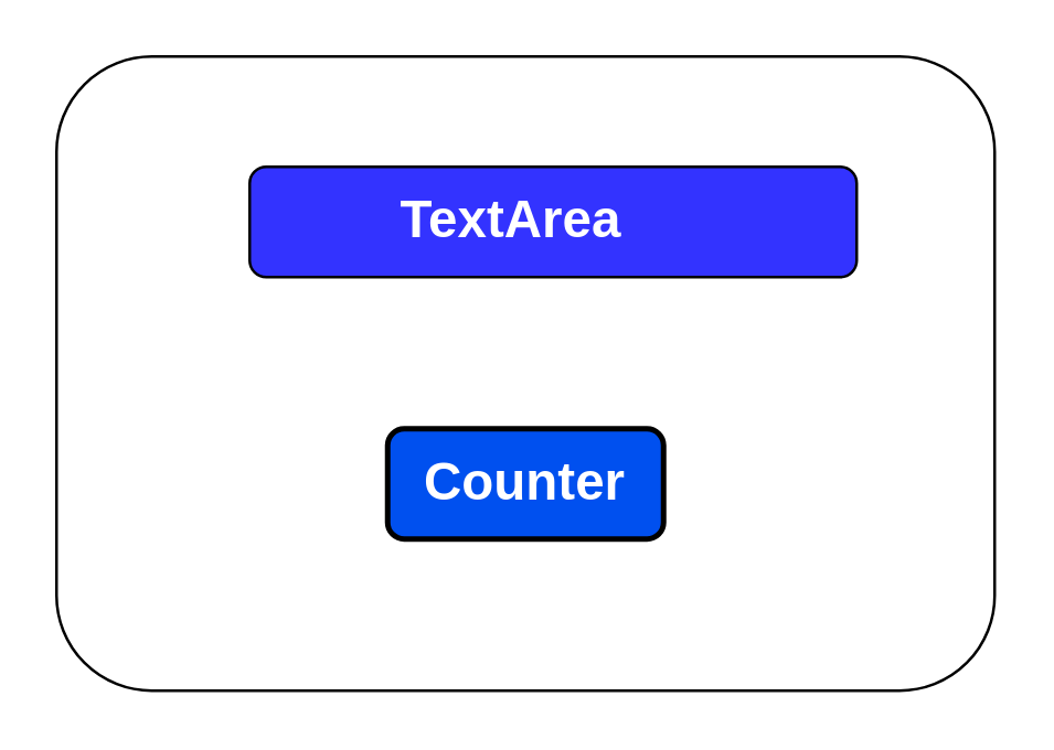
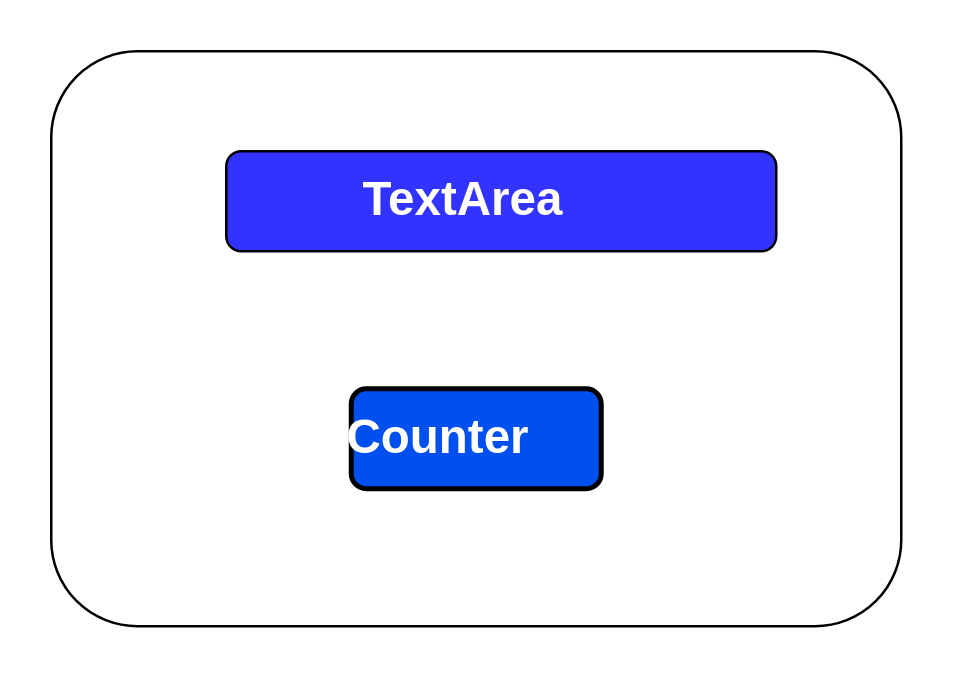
  <mxCell id="0" />
  <mxCell id="1" parent="0" />
  <mxCell id="2" value="" style="rounded=1;whiteSpace=wrap;html=1;fontColor=light-dark(#ffffff, #ededed);" vertex="1" parent="1"><mxGeometry x="20" y="20" width="340" height="230" as="geometry" /></mxCell>
  <mxCell id="3" value="" style="rounded=1;whiteSpace=wrap;html=1;fillColor=#3333FF;" vertex="1" parent="1"><mxGeometry x="90" y="60" width="220" height="40" as="geometry" /></mxCell>
  <mxCell id="4" value="TextArea" style="text;html=1;align=center;verticalAlign=middle;whiteSpace=wrap;rounded=0;fontSize=19;fontStyle=1;fontColor=#FFFFFF;" vertex="1" parent="1"><mxGeometry x="145" y="65" width="80" height="30" as="geometry" /></mxCell>
  <mxCell id="5" value="" style="rounded=1;whiteSpace=wrap;html=1;labelBackgroundColor=none;fillColor=#0050ef;fontColor=#ffffff;strokeColor=#000000;glass=0;strokeWidth=2;perimeterSpacing=1;" vertex="1" parent="1"><mxGeometry x="140" y="155" width="100" height="40" as="geometry" /></mxCell>
- <mxCell id="6" value="Counter" style="text;html=1;align=center;verticalAlign=middle;whiteSpace=wrap;rounded=0;fontColor=light-dark(#ffffff, #ededed);fontStyle=1;fontSize=19;" vertex="1" parent="1"><mxGeometry x="160" y="160" width="60" height="30" as="geometry" /></mxCell>
+ <mxCell id="6" value="Counter" style="text;html=1;align=center;verticalAlign=middle;whiteSpace=wrap;rounded=0;fontColor=light-dark(#ffffff, #ededed);fontStyle=1;fontSize=19;" vertex="1" parent="1"><mxGeometry x="145" y="160" width="60" height="30" as="geometry" /></mxCell>
